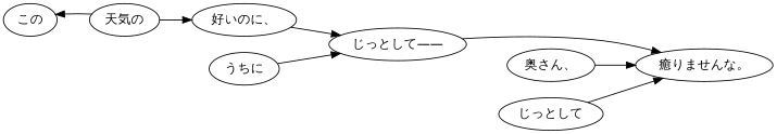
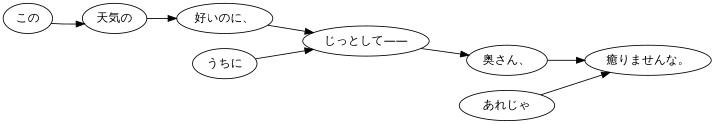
  digraph {
    rankdir=LR
    n1 [label="この"]
    n2 [label="天気の"]
    n3 [label="好いのに、"]
    n4 [label="じっとして——"]
    n5 [label="癒りませんな。"]
    n6 [label="うちに"]
    n7 [label="奥さん、"]
-   n8 [label="じっとして"]
-   n2 -> n1
+   n8 [label="あれじゃ"]
+   n1 -> n2
    n2 -> n3
    n3 -> n4
-   n4 -> n5
+   n4 -> n7
    n6 -> n4
    n7 -> n5
    n8 -> n5
  }
